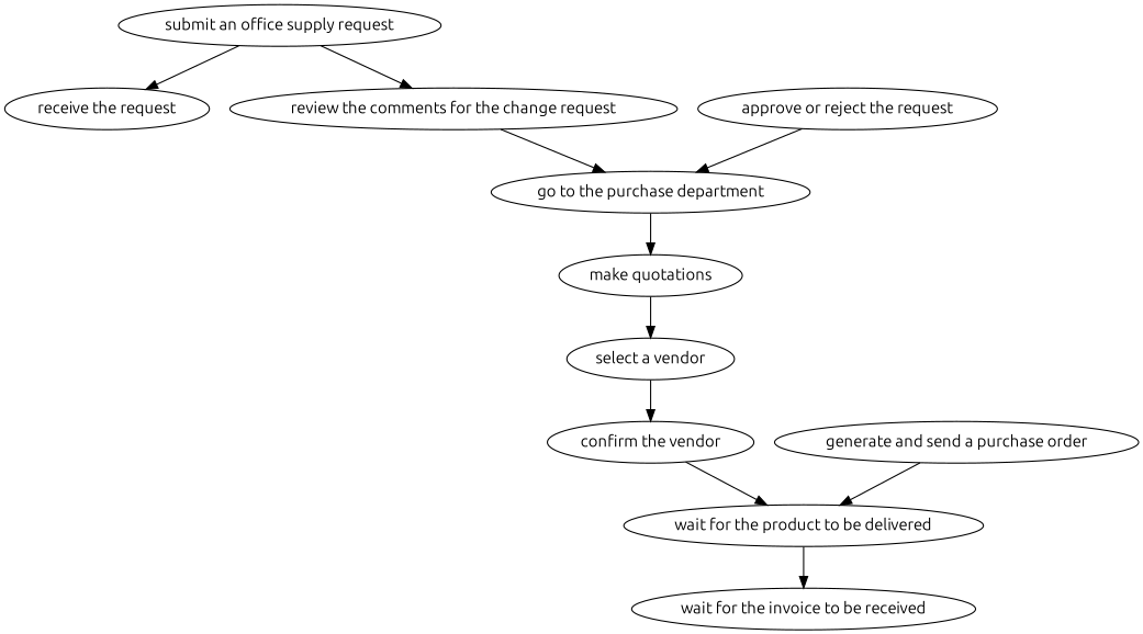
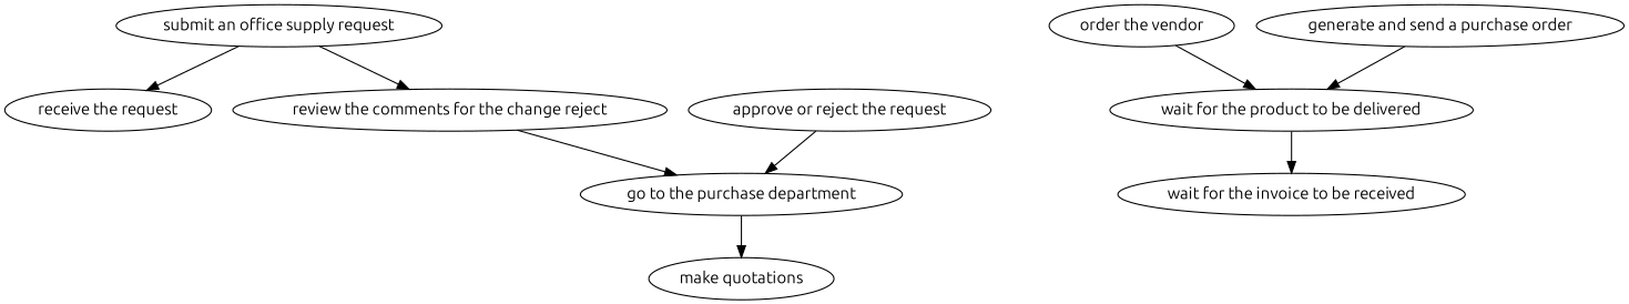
  strict digraph {
    fontname=Ubuntu
    node [fontname=Ubuntu]
    edge [attrs="{'type': 'flow', 'label': 'flow'}" fontname=Ubuntu]
    "submit an office supply request" [attrs="{'type': 'Activity', 'label': 'submit an office supply request'}"]
    "receive the request" [attrs="{'type': 'Activity', 'label': 'receive the request'}"]
-   "review the comments for the change request" [attrs="{'type': 'Activity', 'label': 'review the comments for the change request'}"]
+   "review the comments for the change request" [attrs="{'type': 'Activity', 'label': 'review the comments for the change request'}" label="review the comments for the change reject"]
    "approve or reject the request" [attrs="{'type': 'Activity', 'label': 'approve or reject the request'}"]
    "go to the purchase department" [attrs="{'type': 'Activity', 'label': 'go to the purchase department'}"]
    "make quotations" [attrs="{'type': 'Activity', 'label': 'make quotations'}"]
-   "select a vendor" [attrs="{'type': 'Activity', 'label': 'select a vendor'}"]
-   "confirm the vendor" [attrs="{'type': 'Activity', 'label': 'confirm the vendor'}"]
+   "confirm the vendor" [attrs="{'type': 'Activity', 'label': 'confirm the vendor'}" label="order the vendor"]
    "wait for the product to be delivered" [attrs="{'type': 'Activity', 'label': 'wait for the product to be delivered'}"]
    "generate and send a purchase order" [attrs="{'type': 'Activity', 'label': 'generate and send a purchase order'}"]
    "wait for the invoice to be received" [attrs="{'type': 'Activity', 'label': 'wait for the invoice to be received'}"]
    "submit an office supply request" -> "receive the request"
    "submit an office supply request" -> "review the comments for the change request"
    "review the comments for the change request" -> "go to the purchase department"
    "approve or reject the request" -> "go to the purchase department"
    "go to the purchase department" -> "make quotations"
-   "make quotations" -> "select a vendor"
-   "select a vendor" -> "confirm the vendor"
    "confirm the vendor" -> "wait for the product to be delivered"
    "wait for the product to be delivered" -> "wait for the invoice to be received"
    "generate and send a purchase order" -> "wait for the product to be delivered"
  }
